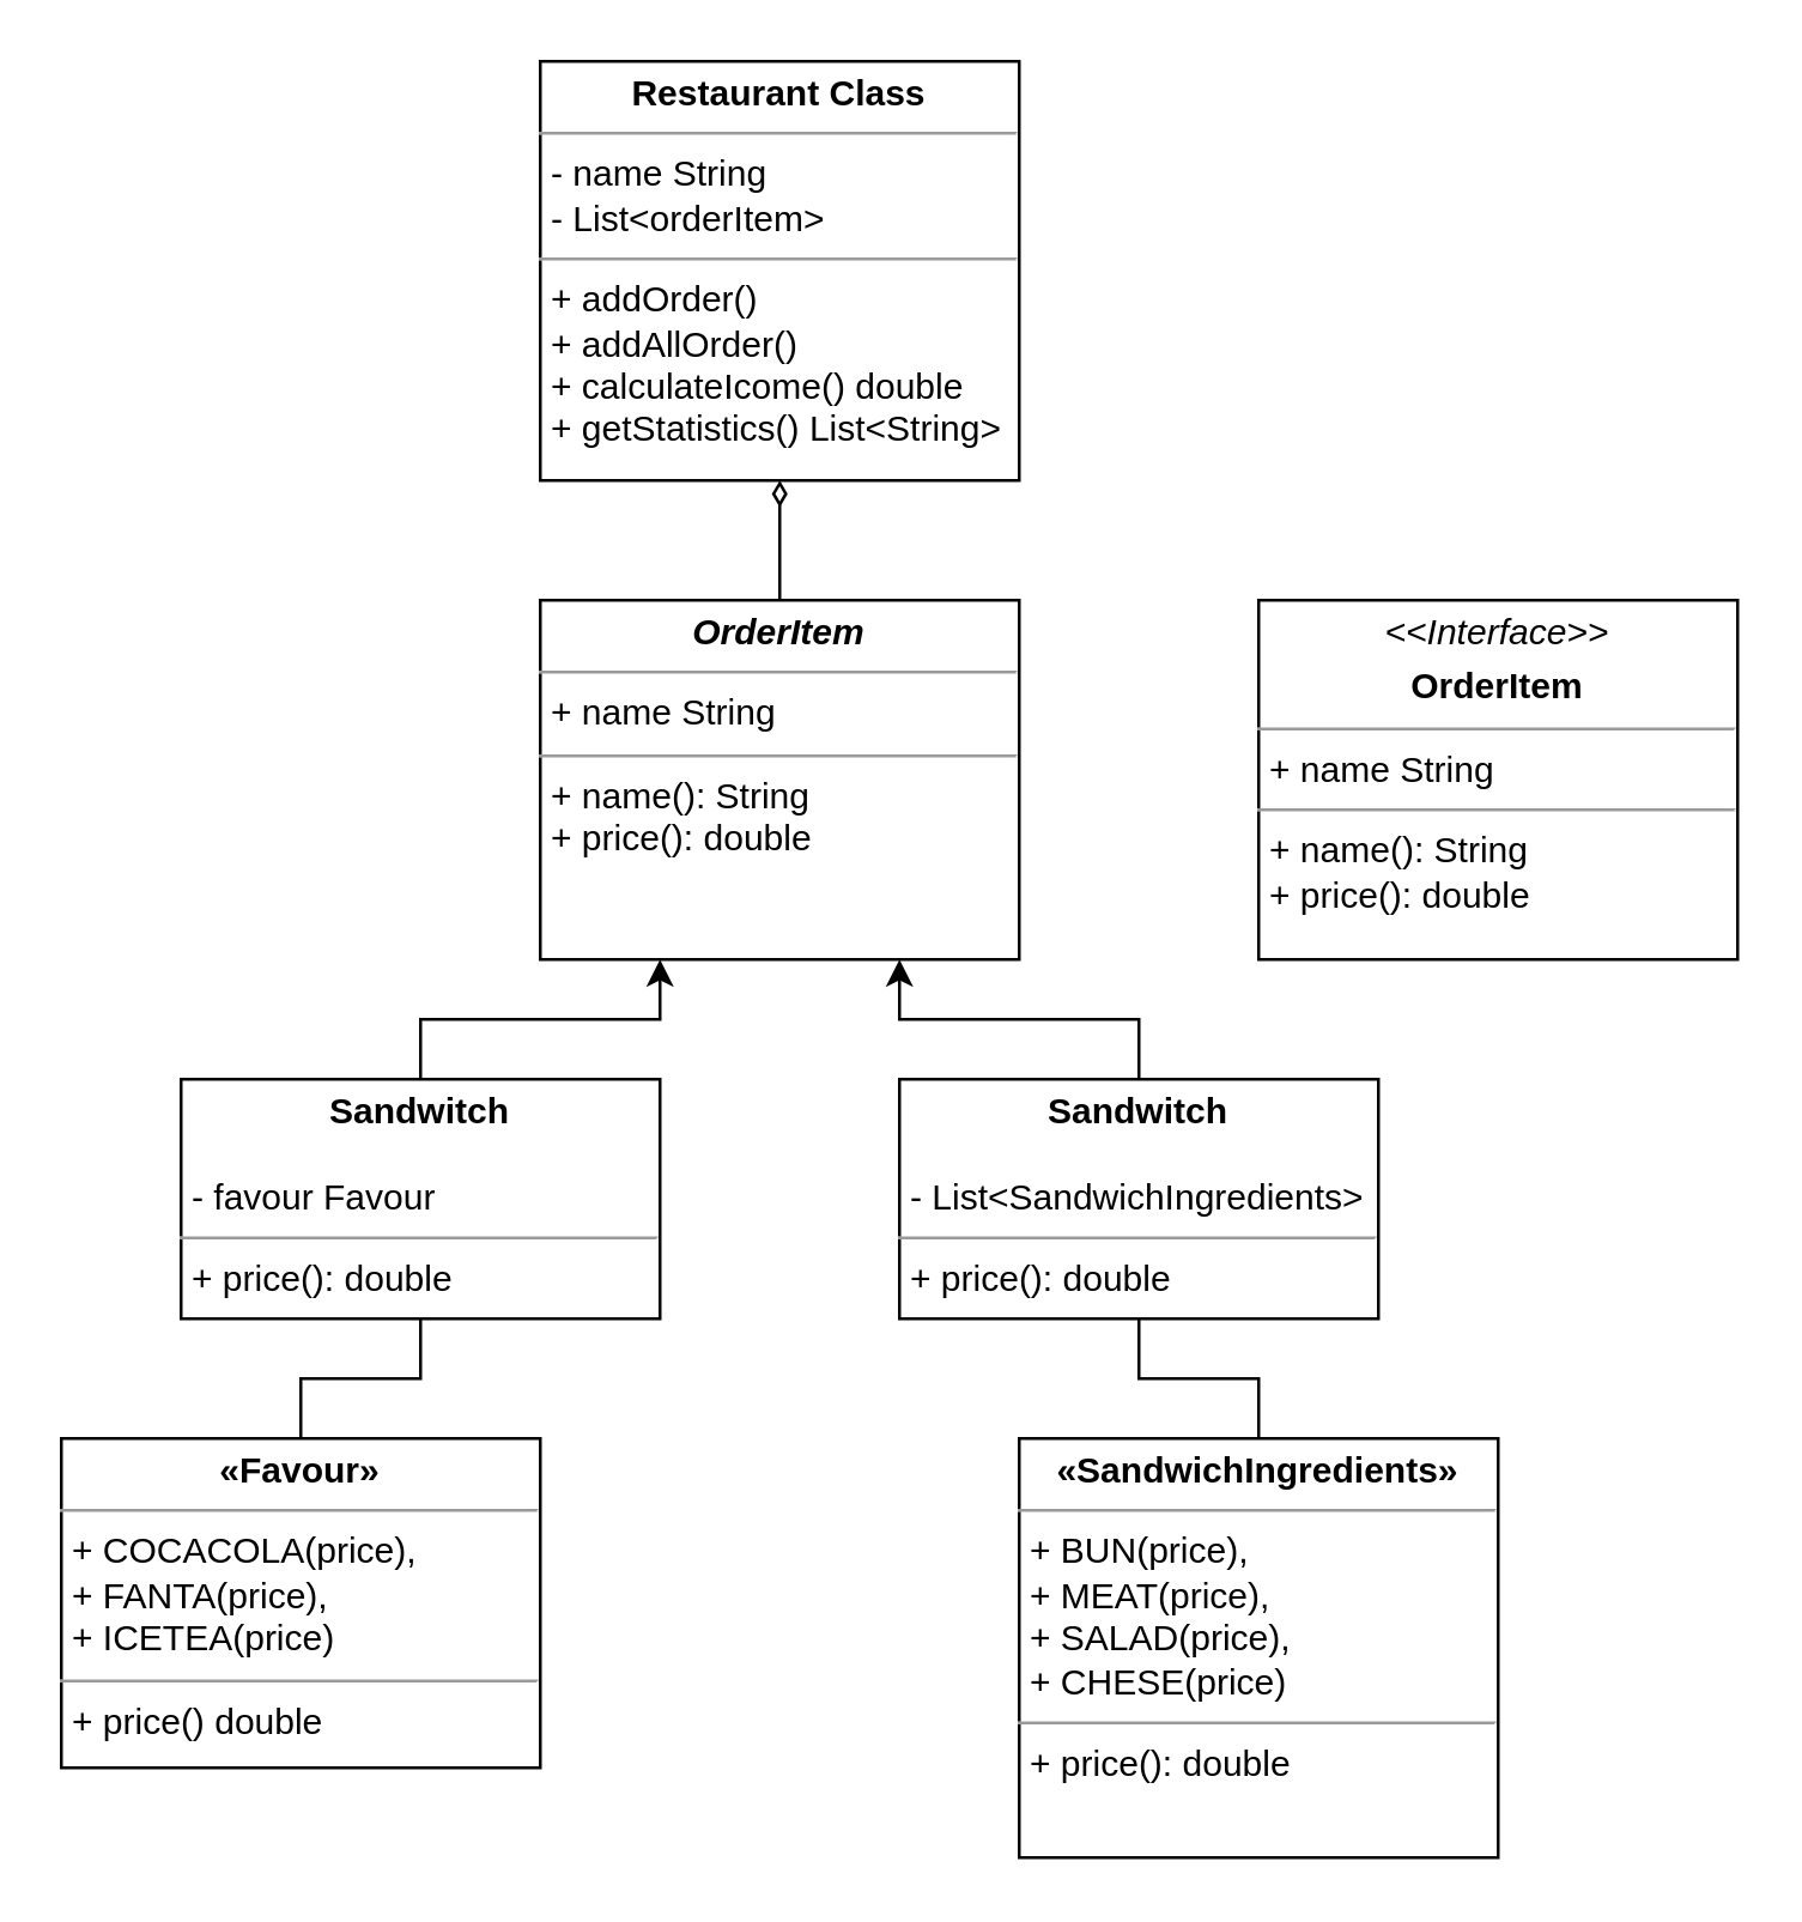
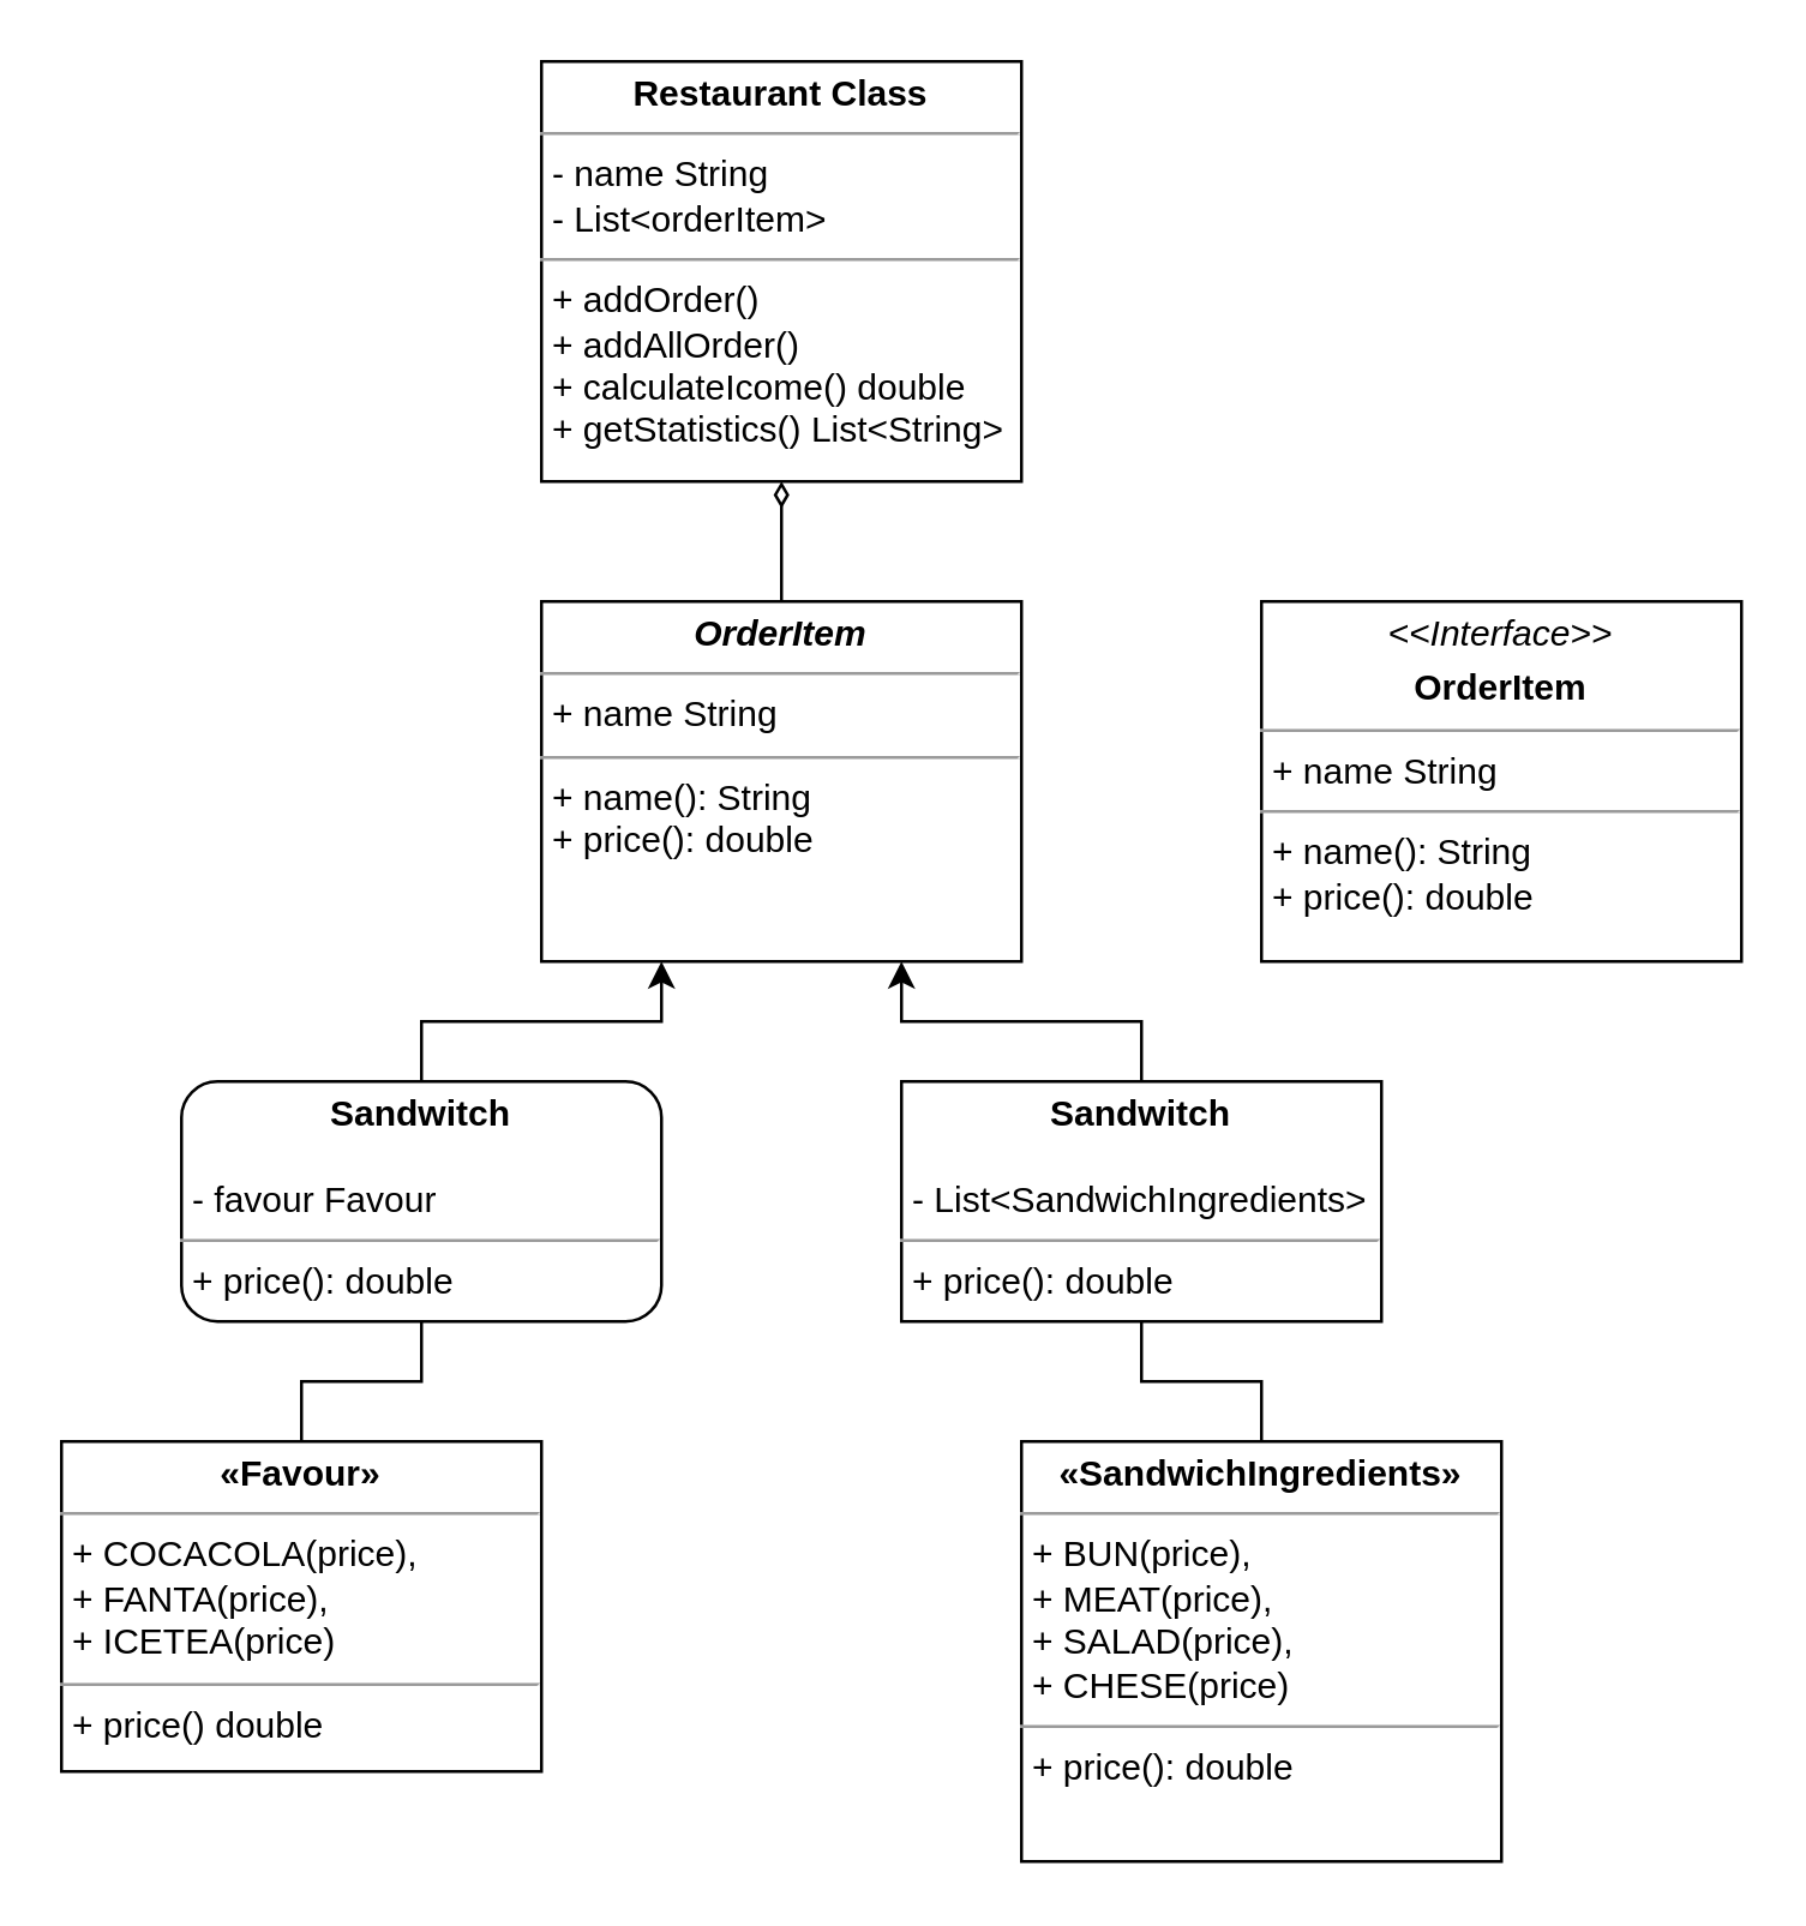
  <mxCell id="0" />
  <mxCell id="1" parent="0" />
  <mxCell id="2" value="&lt;p style=&quot;margin:0px;margin-top:4px;text-align:center;&quot;&gt;&lt;b&gt;Restaurant Class&lt;/b&gt;&lt;/p&gt;&lt;hr size=&quot;1&quot;&gt;&lt;p style=&quot;margin:0px;margin-left:4px;&quot;&gt;- name String&lt;/p&gt;&lt;p style=&quot;margin:0px;margin-left:4px;&quot;&gt;- List&amp;lt;orderItem&amp;gt;&lt;/p&gt;&lt;hr size=&quot;1&quot;&gt;&lt;p style=&quot;margin:0px;margin-left:4px;&quot;&gt;+ addOrder()&lt;/p&gt;&lt;p style=&quot;margin:0px;margin-left:4px;&quot;&gt;+ addAllOrder()&lt;/p&gt;&lt;p style=&quot;margin:0px;margin-left:4px;&quot;&gt;+ calculateIcome() double&lt;/p&gt;&lt;p style=&quot;margin:0px;margin-left:4px;&quot;&gt;+ getStatistics() List&amp;lt;String&amp;gt;&lt;/p&gt;" style="verticalAlign=top;align=left;overflow=fill;fontSize=12;fontFamily=Helvetica;html=1;whiteSpace=wrap;" vertex="1" parent="1"><mxGeometry x="180" y="20" width="160" height="140" as="geometry" /></mxCell>
  <mxCell id="3" style="edgeStyle=orthogonalEdgeStyle;rounded=0;orthogonalLoop=1;jettySize=auto;html=1;entryX=0.75;entryY=1;entryDx=0;entryDy=0;" edge="1" parent="1" source="4" target="6"><mxGeometry relative="1" as="geometry"><mxPoint x="300" y="240" as="targetPoint" /></mxGeometry></mxCell>
  <mxCell id="4" value="&lt;p style=&quot;margin:0px;margin-top:4px;text-align:center;&quot;&gt;&lt;b&gt;Sandwitch&lt;/b&gt;&lt;/p&gt;&lt;p style=&quot;margin:0px;margin-left:4px;&quot;&gt;&lt;br&gt;&lt;/p&gt;&lt;p style=&quot;margin:0px;margin-left:4px;&quot;&gt;- List&amp;lt;SandwichIngredients&amp;gt;&lt;/p&gt;&lt;hr size=&quot;1&quot;&gt;&lt;p style=&quot;margin:0px;margin-left:4px;&quot;&gt;+ price(): double&lt;br&gt;&lt;/p&gt;" style="verticalAlign=top;align=left;overflow=fill;fontSize=12;fontFamily=Helvetica;html=1;whiteSpace=wrap;" vertex="1" parent="1"><mxGeometry x="300" y="360" width="160" height="80" as="geometry" /></mxCell>
  <mxCell id="5" style="edgeStyle=orthogonalEdgeStyle;rounded=0;orthogonalLoop=1;jettySize=auto;html=1;entryX=0.5;entryY=1;entryDx=0;entryDy=0;endArrow=diamondThin;endFill=0;" edge="1" parent="1" source="6" target="2"><mxGeometry relative="1" as="geometry" /></mxCell>
  <mxCell id="6" value="&lt;p style=&quot;margin:0px;margin-top:4px;text-align:center;&quot;&gt;&lt;b&gt;&lt;i&gt;OrderItem&lt;/i&gt;&lt;/b&gt;&lt;/p&gt;&lt;hr size=&quot;1&quot;&gt;&lt;p style=&quot;margin:0px;margin-left:4px;&quot;&gt;+ name String&lt;/p&gt;&lt;hr size=&quot;1&quot;&gt;&lt;p style=&quot;margin:0px;margin-left:4px;&quot;&gt;+ name(): String&lt;br&gt;&lt;/p&gt;&lt;p style=&quot;margin:0px;margin-left:4px;&quot;&gt;+ price(): double&lt;br&gt;&lt;/p&gt;" style="verticalAlign=top;align=left;overflow=fill;fontSize=12;fontFamily=Helvetica;html=1;whiteSpace=wrap;" vertex="1" parent="1"><mxGeometry x="180" y="200" width="160" height="120" as="geometry" /></mxCell>
  <mxCell id="7" style="edgeStyle=orthogonalEdgeStyle;rounded=0;orthogonalLoop=1;jettySize=auto;html=1;entryX=0.5;entryY=1;entryDx=0;entryDy=0;endArrow=none;endFill=0;" edge="1" parent="1" source="8" target="13"><mxGeometry relative="1" as="geometry" /></mxCell>
  <mxCell id="8" value="&lt;p style=&quot;margin:0px;margin-top:4px;text-align:center;&quot;&gt;&lt;b&gt;«Favour»&lt;/b&gt;&lt;/p&gt;&lt;hr size=&quot;1&quot;&gt;&lt;p style=&quot;margin:0px;margin-left:4px;&quot;&gt;&lt;span style=&quot;background-color: initial;&quot;&gt;+ COCACOLA(price),&lt;/span&gt;&lt;br&gt;&lt;/p&gt;&lt;p style=&quot;margin:0px;margin-left:4px;&quot;&gt;+ FANTA(price),&lt;/p&gt;&lt;p style=&quot;margin:0px;margin-left:4px;&quot;&gt;+ ICETEA(price)&lt;/p&gt;&lt;span id=&quot;docs-internal-guid-8e374245-7fff-97e6-842c-4bc3f1db054c&quot;&gt;&lt;/span&gt;&lt;span id=&quot;docs-internal-guid-25e6fa06-7fff-4eef-a899-2a788f39c923&quot;&gt;&lt;/span&gt;&lt;hr size=&quot;1&quot;&gt;&lt;p style=&quot;margin:0px;margin-left:4px;&quot;&gt;+ price() double&lt;/p&gt;" style="verticalAlign=top;align=left;overflow=fill;fontSize=12;fontFamily=Helvetica;html=1;whiteSpace=wrap;" vertex="1" parent="1"><mxGeometry x="20" y="480" width="160" height="110" as="geometry" /></mxCell>
  <mxCell id="9" style="edgeStyle=orthogonalEdgeStyle;rounded=0;orthogonalLoop=1;jettySize=auto;html=1;entryX=0.5;entryY=1;entryDx=0;entryDy=0;endArrow=none;endFill=0;" edge="1" parent="1" source="10" target="4"><mxGeometry relative="1" as="geometry" /></mxCell>
  <mxCell id="10" value="&lt;p style=&quot;margin:0px;margin-top:4px;text-align:center;&quot;&gt;&lt;b&gt;«SandwichIngredients»&lt;/b&gt;&lt;/p&gt;&lt;hr size=&quot;1&quot;&gt;&lt;p style=&quot;margin:0px;margin-left:4px;&quot;&gt;&lt;span style=&quot;background-color: initial;&quot;&gt;+ BUN(price),&lt;/span&gt;&lt;br&gt;&lt;/p&gt;&lt;p style=&quot;margin:0px;margin-left:4px;&quot;&gt;+ MEAT(price),&lt;/p&gt;&lt;p style=&quot;margin:0px;margin-left:4px;&quot;&gt;+ SALAD(price),&lt;/p&gt;&lt;p style=&quot;margin:0px;margin-left:4px;&quot;&gt;+ CHESE(price)&lt;/p&gt;&lt;span id=&quot;docs-internal-guid-8e374245-7fff-97e6-842c-4bc3f1db054c&quot;&gt;&lt;/span&gt;&lt;span id=&quot;docs-internal-guid-25e6fa06-7fff-4eef-a899-2a788f39c923&quot;&gt;&lt;/span&gt;&lt;hr size=&quot;1&quot;&gt;&lt;p style=&quot;margin:0px;margin-left:4px;&quot;&gt;+ price(): double&lt;/p&gt;" style="verticalAlign=top;align=left;overflow=fill;fontSize=12;fontFamily=Helvetica;html=1;whiteSpace=wrap;" vertex="1" parent="1"><mxGeometry x="340" y="480" width="160" height="140" as="geometry" /></mxCell>
  <mxCell id="11" style="edgeStyle=orthogonalEdgeStyle;rounded=0;orthogonalLoop=1;jettySize=auto;html=1;exitX=0.5;exitY=1;exitDx=0;exitDy=0;" edge="1" parent="1" source="8" target="8"><mxGeometry relative="1" as="geometry" /></mxCell>
  <mxCell id="12" style="edgeStyle=orthogonalEdgeStyle;rounded=0;orthogonalLoop=1;jettySize=auto;html=1;entryX=0.25;entryY=1;entryDx=0;entryDy=0;" edge="1" parent="1" source="13" target="6"><mxGeometry relative="1" as="geometry" /></mxCell>
- <mxCell id="13" value="&lt;p style=&quot;margin:0px;margin-top:4px;text-align:center;&quot;&gt;&lt;b&gt;Sandwitch&lt;/b&gt;&lt;/p&gt;&lt;p style=&quot;margin:0px;margin-left:4px;&quot;&gt;&lt;br&gt;&lt;/p&gt;&lt;p style=&quot;margin:0px;margin-left:4px;&quot;&gt;- favour Favour&lt;br&gt;&lt;/p&gt;&lt;hr size=&quot;1&quot;&gt;&lt;p style=&quot;margin:0px;margin-left:4px;&quot;&gt;+ price(): double&lt;br&gt;&lt;/p&gt;" style="verticalAlign=top;align=left;overflow=fill;fontSize=12;fontFamily=Helvetica;html=1;whiteSpace=wrap;" vertex="1" parent="1"><mxGeometry x="60" y="360" width="160" height="80" as="geometry" /></mxCell>
+ <mxCell id="13" value="&lt;p style=&quot;margin:0px;margin-top:4px;text-align:center;&quot;&gt;&lt;b&gt;Sandwitch&lt;/b&gt;&lt;/p&gt;&lt;p style=&quot;margin:0px;margin-left:4px;&quot;&gt;&lt;br&gt;&lt;/p&gt;&lt;p style=&quot;margin:0px;margin-left:4px;&quot;&gt;- favour Favour&lt;br&gt;&lt;/p&gt;&lt;hr size=&quot;1&quot;&gt;&lt;p style=&quot;margin:0px;margin-left:4px;&quot;&gt;+ price(): double&lt;br&gt;&lt;/p&gt;" style="verticalAlign=top;align=left;overflow=fill;fontSize=12;fontFamily=Helvetica;html=1;whiteSpace=wrap;rounded=1;" vertex="1" parent="1"><mxGeometry x="60" y="360" width="160" height="80" as="geometry" /></mxCell>
  <mxCell id="14" value="&lt;p style=&quot;margin:0px;margin-top:4px;text-align:center;&quot;&gt;&lt;i style=&quot;background-color: initial;&quot;&gt;&amp;lt;&amp;lt;Interface&amp;gt;&amp;gt;&lt;/i&gt;&lt;br&gt;&lt;/p&gt;&lt;p style=&quot;margin:0px;margin-top:4px;text-align:center;&quot;&gt;&lt;b&gt;OrderItem&lt;/b&gt;&lt;/p&gt;&lt;hr size=&quot;1&quot;&gt;&lt;p style=&quot;margin:0px;margin-left:4px;&quot;&gt;+ name String&lt;/p&gt;&lt;hr size=&quot;1&quot;&gt;&lt;p style=&quot;margin:0px;margin-left:4px;&quot;&gt;+ name(): String&lt;br&gt;&lt;/p&gt;&lt;p style=&quot;margin:0px;margin-left:4px;&quot;&gt;+ price(): double&lt;br&gt;&lt;/p&gt;" style="verticalAlign=top;align=left;overflow=fill;fontSize=12;fontFamily=Helvetica;html=1;whiteSpace=wrap;" vertex="1" parent="1"><mxGeometry x="420" y="200" width="160" height="120" as="geometry" /></mxCell>
